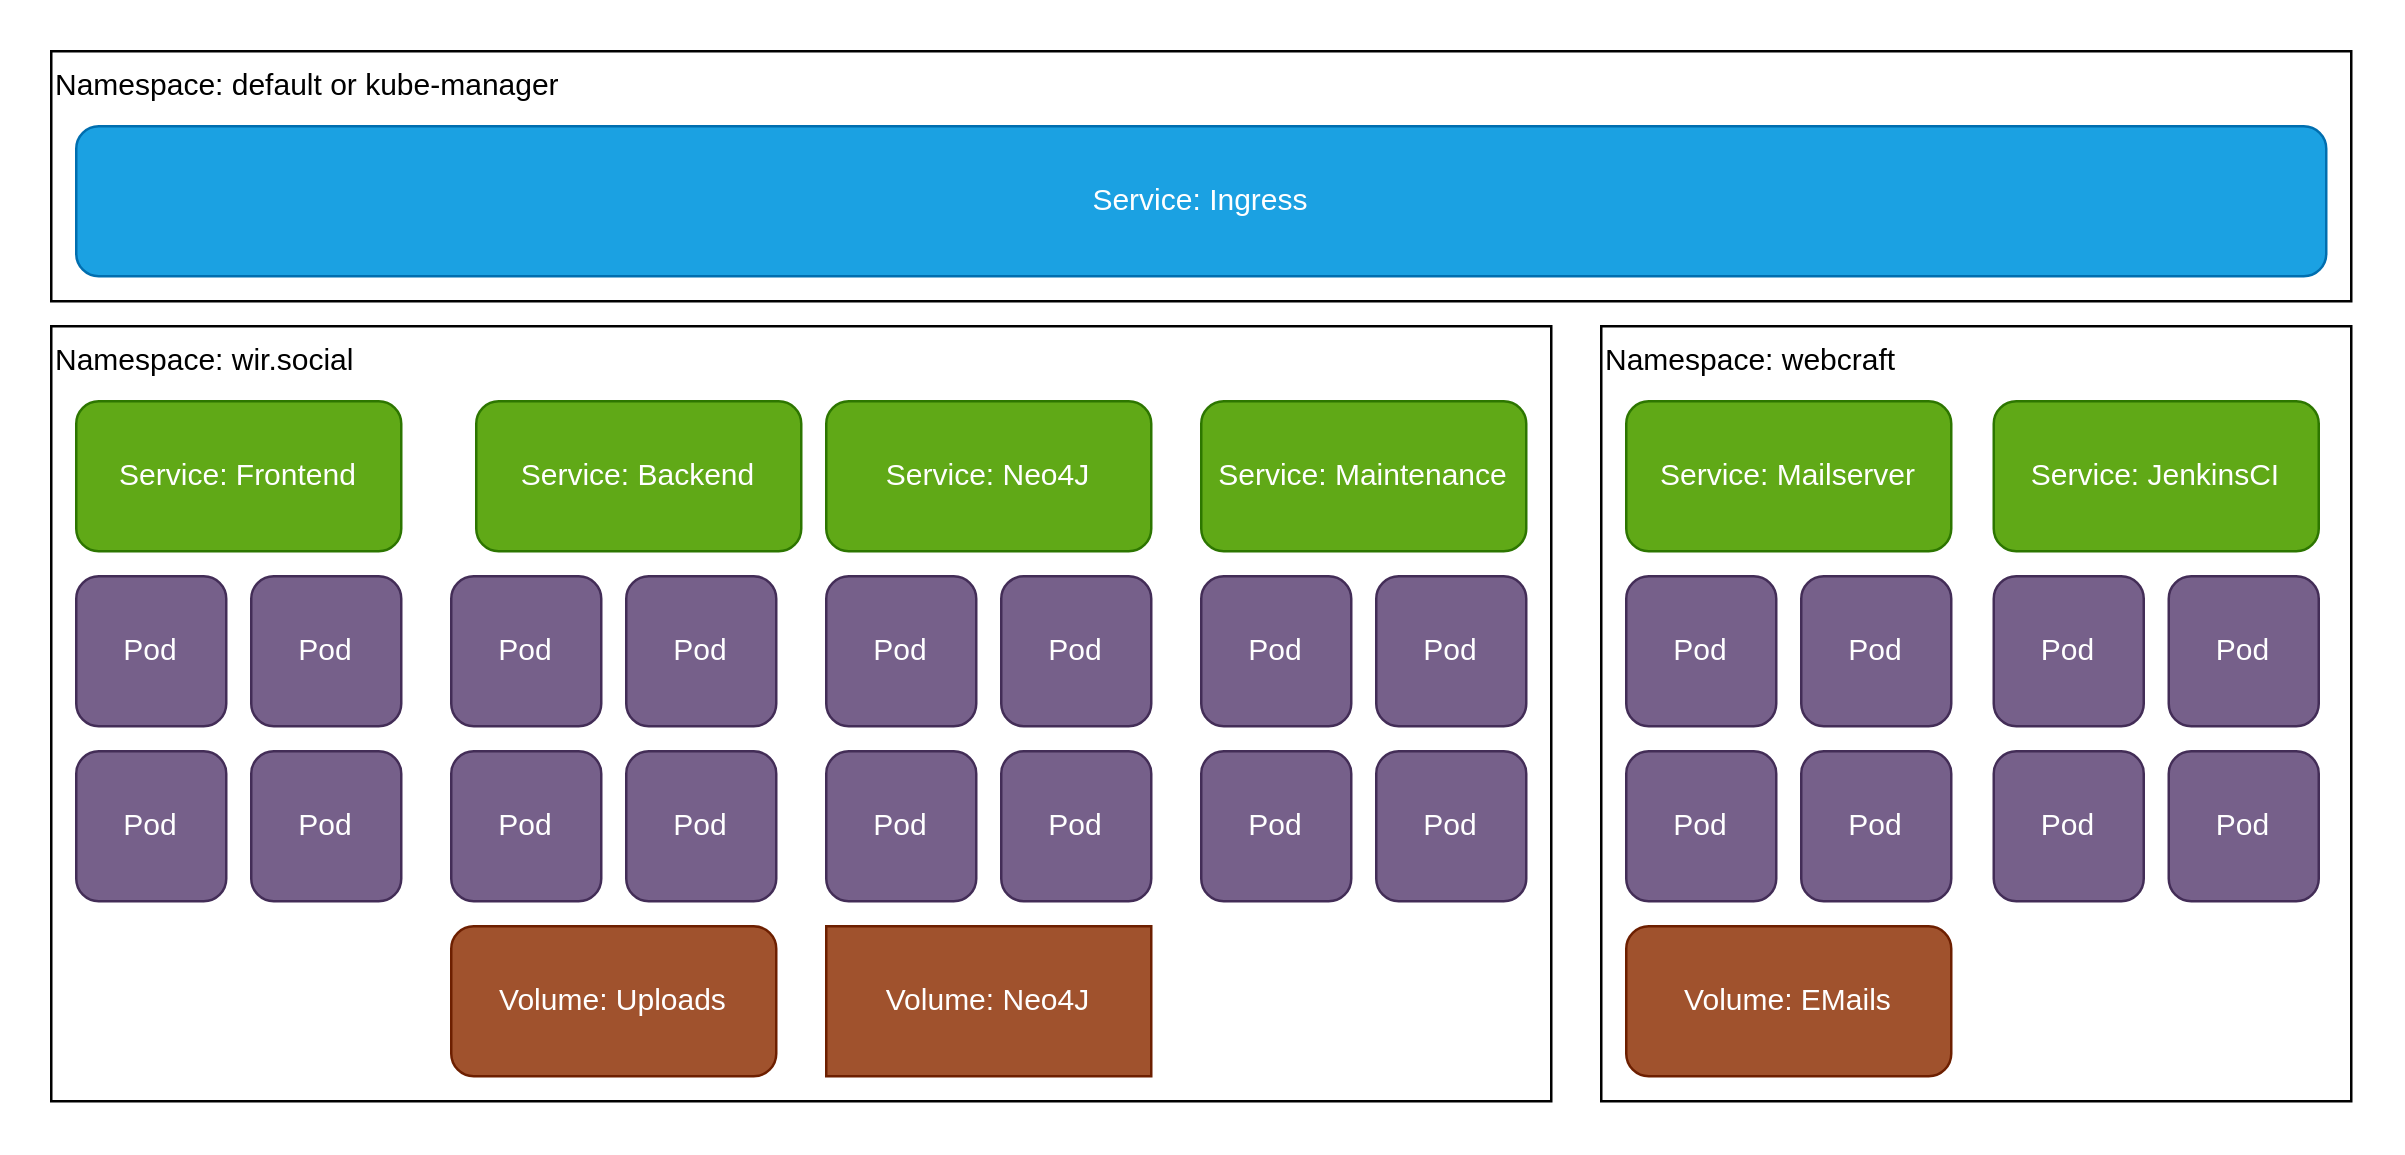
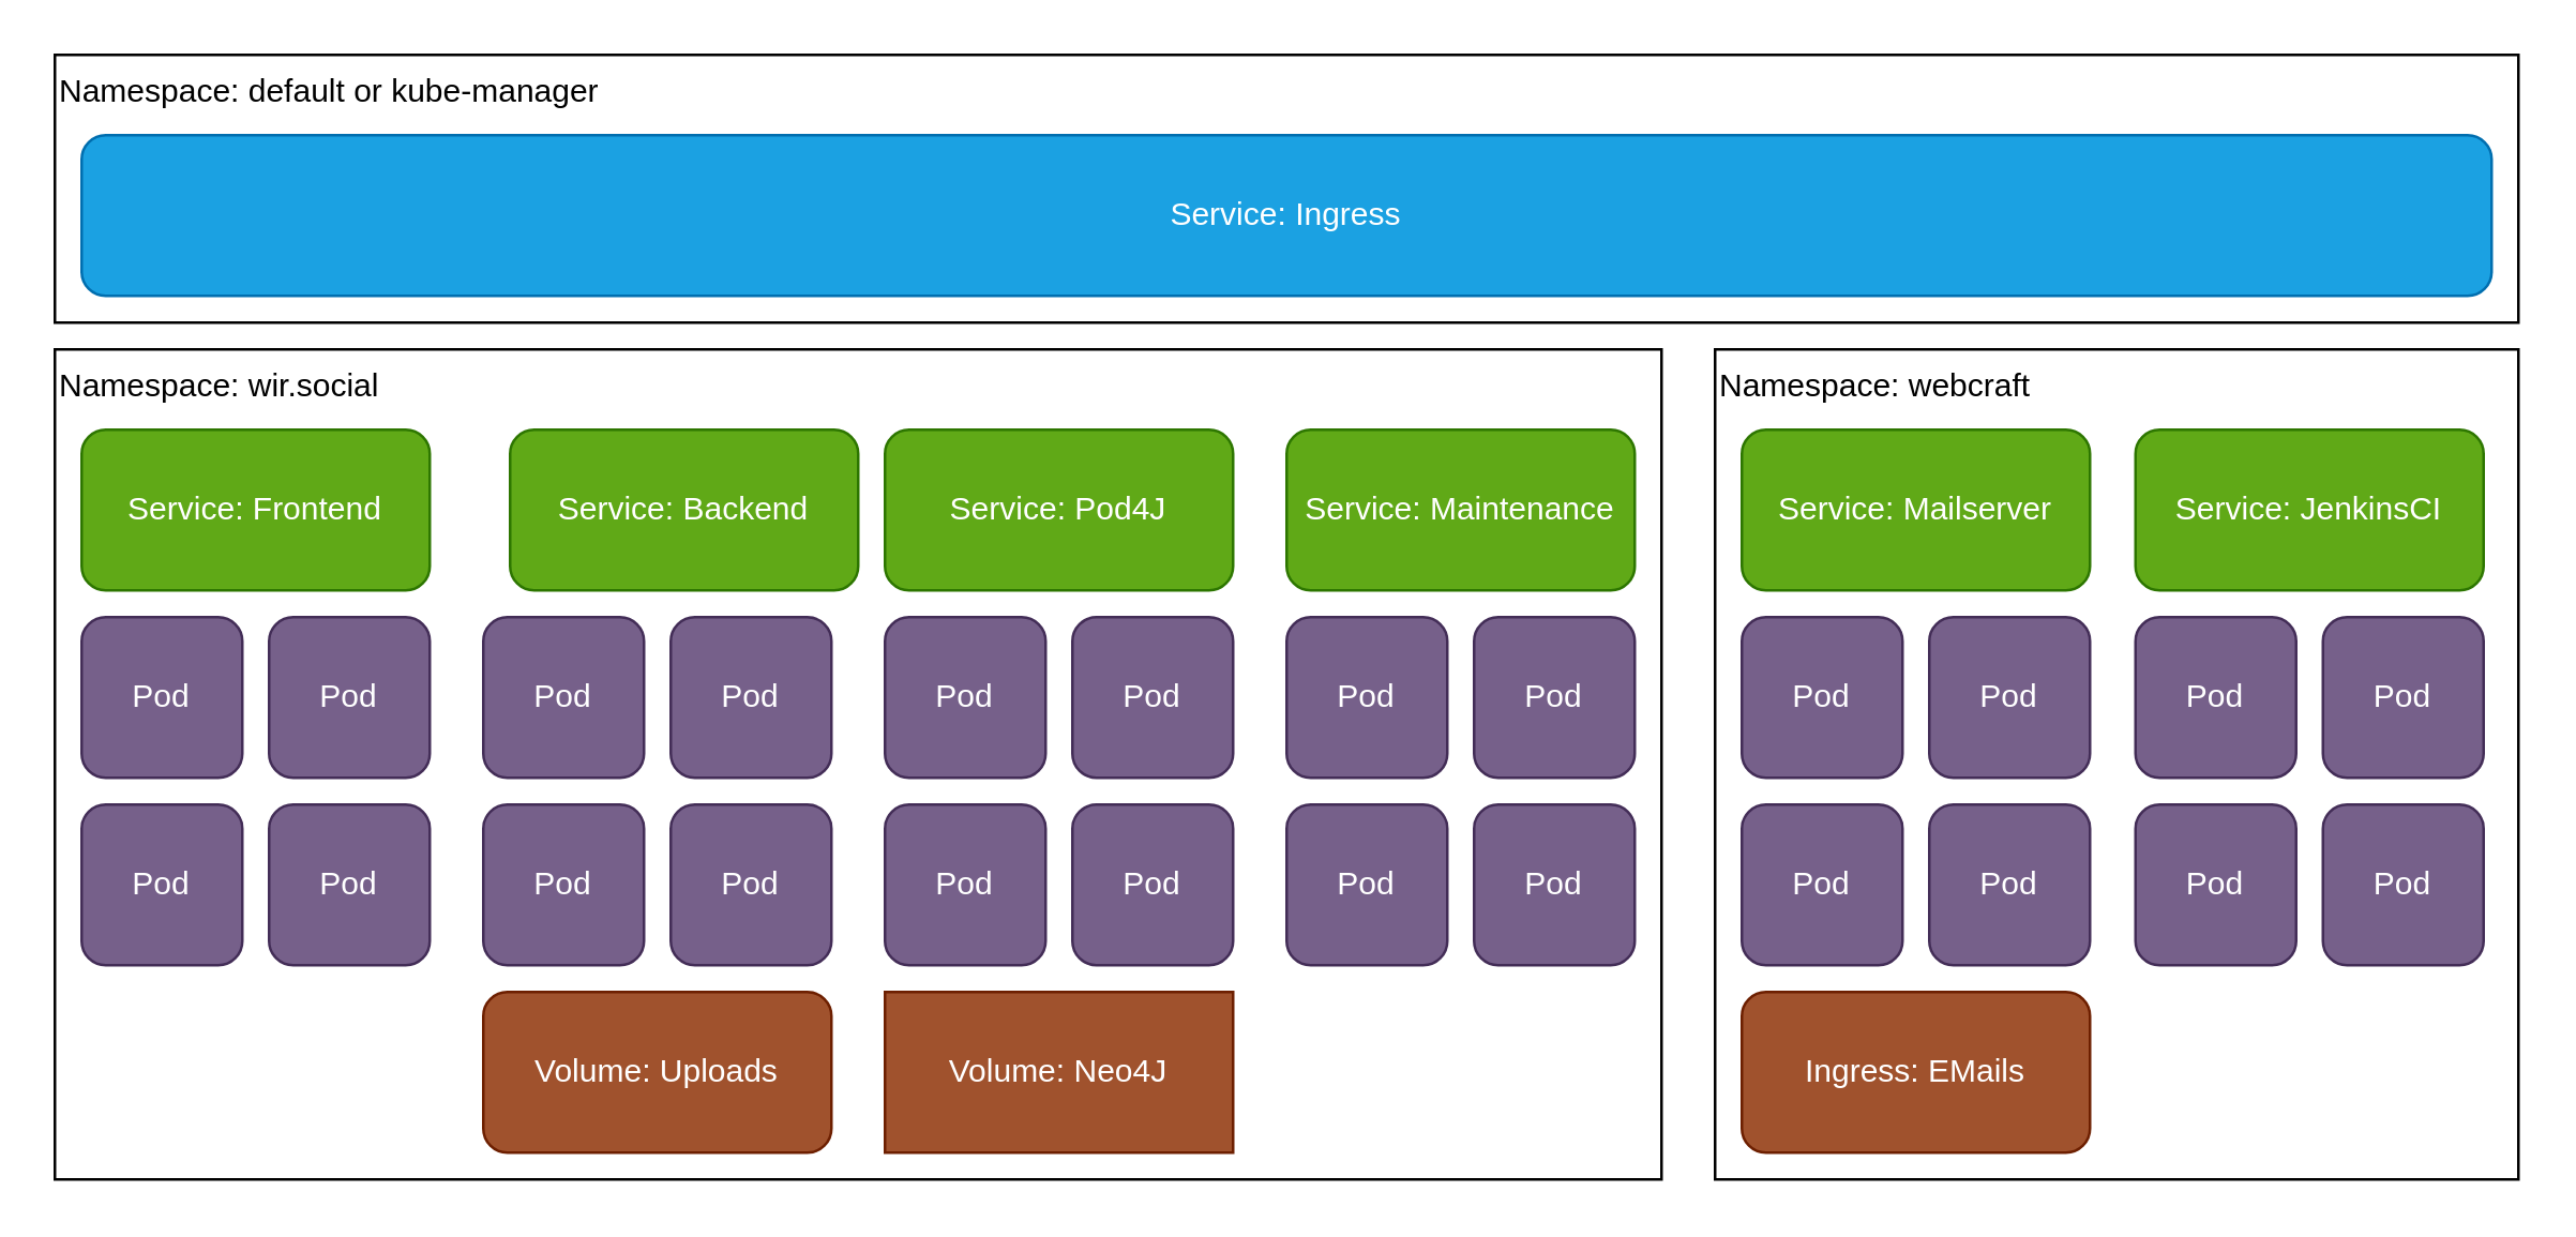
  <mxCell id="0" />
  <mxCell id="1" parent="0" />
  <mxCell id="2" value="Namespace: default or kube-manager" style="rounded=0;whiteSpace=wrap;html=1;align=left;verticalAlign=top;" vertex="1" parent="1"><mxGeometry x="20" y="20" width="920" height="100" as="geometry" /></mxCell>
  <mxCell id="3" value="Namespace: wir.social" style="rounded=0;whiteSpace=wrap;html=1;align=left;verticalAlign=top;" vertex="1" parent="1"><mxGeometry x="20" y="130" width="600" height="310" as="geometry" /></mxCell>
  <mxCell id="4" value="Namespace: webcraft" style="rounded=0;whiteSpace=wrap;html=1;align=left;verticalAlign=top;" vertex="1" parent="1"><mxGeometry x="640" y="130" width="300" height="310" as="geometry" /></mxCell>
  <mxCell id="5" value="Service: Frontend" style="rounded=1;whiteSpace=wrap;html=1;fillColor=#60a917;strokeColor=#2D7600;fontColor=#ffffff;" vertex="1" parent="1"><mxGeometry x="30" y="160" width="130" height="60" as="geometry" /></mxCell>
  <mxCell id="6" value="Service: Backend" style="rounded=1;whiteSpace=wrap;html=1;fillColor=#60a917;strokeColor=#2D7600;fontColor=#ffffff;" vertex="1" parent="1"><mxGeometry x="190" y="160" width="130" height="60" as="geometry" /></mxCell>
- <mxCell id="7" value="Service: Neo4J" style="rounded=1;whiteSpace=wrap;html=1;fillColor=#60a917;strokeColor=#2D7600;fontColor=#ffffff;" vertex="1" parent="1"><mxGeometry x="330" y="160" width="130" height="60" as="geometry" /></mxCell>
+ <mxCell id="7" value="Service: Pod4J" style="rounded=1;whiteSpace=wrap;html=1;fillColor=#60a917;strokeColor=#2D7600;fontColor=#ffffff;" vertex="1" parent="1"><mxGeometry x="330" y="160" width="130" height="60" as="geometry" /></mxCell>
  <mxCell id="8" value="Service: Ingress" style="rounded=1;whiteSpace=wrap;html=1;fillColor=#1ba1e2;strokeColor=#006EAF;fontColor=#ffffff;" vertex="1" parent="1"><mxGeometry x="30" y="50" width="900" height="60" as="geometry" /></mxCell>
  <mxCell id="9" value="Service: Maintenance" style="rounded=1;whiteSpace=wrap;html=1;fillColor=#60a917;strokeColor=#2D7600;fontColor=#ffffff;" vertex="1" parent="1"><mxGeometry x="480" y="160" width="130" height="60" as="geometry" /></mxCell>
  <mxCell id="10" value="Service: Mailserver" style="rounded=1;whiteSpace=wrap;html=1;fillColor=#60a917;strokeColor=#2D7600;fontColor=#ffffff;" vertex="1" parent="1"><mxGeometry x="650" y="160" width="130" height="60" as="geometry" /></mxCell>
  <mxCell id="11" value="Pod" style="rounded=1;whiteSpace=wrap;html=1;fillColor=#76608a;strokeColor=#432D57;fontColor=#ffffff;" vertex="1" parent="1"><mxGeometry x="30" y="230" width="60" height="60" as="geometry" /></mxCell>
  <mxCell id="12" value="Pod" style="rounded=1;whiteSpace=wrap;html=1;fillColor=#76608a;strokeColor=#432D57;fontColor=#ffffff;" vertex="1" parent="1"><mxGeometry x="100" y="230" width="60" height="60" as="geometry" /></mxCell>
  <mxCell id="13" value="Pod" style="rounded=1;whiteSpace=wrap;html=1;fillColor=#76608a;strokeColor=#432D57;fontColor=#ffffff;" vertex="1" parent="1"><mxGeometry x="30" y="300" width="60" height="60" as="geometry" /></mxCell>
  <mxCell id="14" value="Pod" style="rounded=1;whiteSpace=wrap;html=1;fillColor=#76608a;strokeColor=#432D57;fontColor=#ffffff;" vertex="1" parent="1"><mxGeometry x="100" y="300" width="60" height="60" as="geometry" /></mxCell>
  <mxCell id="15" value="Pod" style="rounded=1;whiteSpace=wrap;html=1;fillColor=#76608a;strokeColor=#432D57;fontColor=#ffffff;" vertex="1" parent="1"><mxGeometry x="180" y="230" width="60" height="60" as="geometry" /></mxCell>
  <mxCell id="16" value="Pod" style="rounded=1;whiteSpace=wrap;html=1;fillColor=#76608a;strokeColor=#432D57;fontColor=#ffffff;" vertex="1" parent="1"><mxGeometry x="250" y="230" width="60" height="60" as="geometry" /></mxCell>
  <mxCell id="17" value="Pod" style="rounded=1;whiteSpace=wrap;html=1;fillColor=#76608a;strokeColor=#432D57;fontColor=#ffffff;" vertex="1" parent="1"><mxGeometry x="180" y="300" width="60" height="60" as="geometry" /></mxCell>
  <mxCell id="18" value="Pod" style="rounded=1;whiteSpace=wrap;html=1;fillColor=#76608a;strokeColor=#432D57;fontColor=#ffffff;" vertex="1" parent="1"><mxGeometry x="250" y="300" width="60" height="60" as="geometry" /></mxCell>
  <mxCell id="19" value="Pod" style="rounded=1;whiteSpace=wrap;html=1;fillColor=#76608a;strokeColor=#432D57;fontColor=#ffffff;" vertex="1" parent="1"><mxGeometry x="330" y="230" width="60" height="60" as="geometry" /></mxCell>
  <mxCell id="20" value="Pod" style="rounded=1;whiteSpace=wrap;html=1;fillColor=#76608a;strokeColor=#432D57;fontColor=#ffffff;" vertex="1" parent="1"><mxGeometry x="400" y="230" width="60" height="60" as="geometry" /></mxCell>
  <mxCell id="21" value="Pod" style="rounded=1;whiteSpace=wrap;html=1;fillColor=#76608a;strokeColor=#432D57;fontColor=#ffffff;" vertex="1" parent="1"><mxGeometry x="330" y="300" width="60" height="60" as="geometry" /></mxCell>
  <mxCell id="22" value="Pod" style="rounded=1;whiteSpace=wrap;html=1;fillColor=#76608a;strokeColor=#432D57;fontColor=#ffffff;" vertex="1" parent="1"><mxGeometry x="400" y="300" width="60" height="60" as="geometry" /></mxCell>
  <mxCell id="23" value="Pod" style="rounded=1;whiteSpace=wrap;html=1;fillColor=#76608a;strokeColor=#432D57;fontColor=#ffffff;" vertex="1" parent="1"><mxGeometry x="480" y="230" width="60" height="60" as="geometry" /></mxCell>
  <mxCell id="24" value="Pod" style="rounded=1;whiteSpace=wrap;html=1;fillColor=#76608a;strokeColor=#432D57;fontColor=#ffffff;" vertex="1" parent="1"><mxGeometry x="550" y="230" width="60" height="60" as="geometry" /></mxCell>
  <mxCell id="25" value="Pod" style="rounded=1;whiteSpace=wrap;html=1;fillColor=#76608a;strokeColor=#432D57;fontColor=#ffffff;" vertex="1" parent="1"><mxGeometry x="480" y="300" width="60" height="60" as="geometry" /></mxCell>
  <mxCell id="26" value="Pod" style="rounded=1;whiteSpace=wrap;html=1;fillColor=#76608a;strokeColor=#432D57;fontColor=#ffffff;" vertex="1" parent="1"><mxGeometry x="550" y="300" width="60" height="60" as="geometry" /></mxCell>
  <mxCell id="27" value="Pod" style="rounded=1;whiteSpace=wrap;html=1;fillColor=#76608a;strokeColor=#432D57;fontColor=#ffffff;" vertex="1" parent="1"><mxGeometry x="650" y="230" width="60" height="60" as="geometry" /></mxCell>
  <mxCell id="28" value="Pod" style="rounded=1;whiteSpace=wrap;html=1;fillColor=#76608a;strokeColor=#432D57;fontColor=#ffffff;" vertex="1" parent="1"><mxGeometry x="720" y="230" width="60" height="60" as="geometry" /></mxCell>
  <mxCell id="29" value="Pod" style="rounded=1;whiteSpace=wrap;html=1;fillColor=#76608a;strokeColor=#432D57;fontColor=#ffffff;" vertex="1" parent="1"><mxGeometry x="650" y="300" width="60" height="60" as="geometry" /></mxCell>
  <mxCell id="30" value="Pod" style="rounded=1;whiteSpace=wrap;html=1;fillColor=#76608a;strokeColor=#432D57;fontColor=#ffffff;" vertex="1" parent="1"><mxGeometry x="720" y="300" width="60" height="60" as="geometry" /></mxCell>
  <mxCell id="31" value="Volume: Uploads" style="rounded=1;whiteSpace=wrap;html=1;fillColor=#a0522d;strokeColor=#6D1F00;fontColor=#ffffff;" vertex="1" parent="1"><mxGeometry x="180" y="370" width="130" height="60" as="geometry" /></mxCell>
  <mxCell id="32" value="Volume: Neo4J" style="whiteSpace=wrap;html=1;fillColor=#a0522d;strokeColor=#6D1F00;fontColor=#ffffff;rounded=0;" vertex="1" parent="1"><mxGeometry x="330" y="370" width="130" height="60" as="geometry" /></mxCell>
- <mxCell id="33" value="Volume: EMails" style="rounded=1;whiteSpace=wrap;html=1;fillColor=#a0522d;strokeColor=#6D1F00;fontColor=#ffffff;" vertex="1" parent="1"><mxGeometry x="650" y="370" width="130" height="60" as="geometry" /></mxCell>
+ <mxCell id="33" value="Ingress: EMails" style="rounded=1;whiteSpace=wrap;html=1;fillColor=#a0522d;strokeColor=#6D1F00;fontColor=#ffffff;" vertex="1" parent="1"><mxGeometry x="650" y="370" width="130" height="60" as="geometry" /></mxCell>
  <mxCell id="34" value="Service: JenkinsCI" style="rounded=1;whiteSpace=wrap;html=1;fillColor=#60a917;strokeColor=#2D7600;fontColor=#ffffff;" vertex="1" parent="1"><mxGeometry x="797" y="160" width="130" height="60" as="geometry" /></mxCell>
  <mxCell id="35" value="Pod" style="rounded=1;whiteSpace=wrap;html=1;fillColor=#76608a;strokeColor=#432D57;fontColor=#ffffff;" vertex="1" parent="1"><mxGeometry x="797" y="230" width="60" height="60" as="geometry" /></mxCell>
  <mxCell id="36" value="Pod" style="rounded=1;whiteSpace=wrap;html=1;fillColor=#76608a;strokeColor=#432D57;fontColor=#ffffff;" vertex="1" parent="1"><mxGeometry x="867" y="230" width="60" height="60" as="geometry" /></mxCell>
  <mxCell id="37" value="Pod" style="rounded=1;whiteSpace=wrap;html=1;fillColor=#76608a;strokeColor=#432D57;fontColor=#ffffff;" vertex="1" parent="1"><mxGeometry x="797" y="300" width="60" height="60" as="geometry" /></mxCell>
  <mxCell id="38" value="Pod" style="rounded=1;whiteSpace=wrap;html=1;fillColor=#76608a;strokeColor=#432D57;fontColor=#ffffff;" vertex="1" parent="1"><mxGeometry x="867" y="300" width="60" height="60" as="geometry" /></mxCell>
